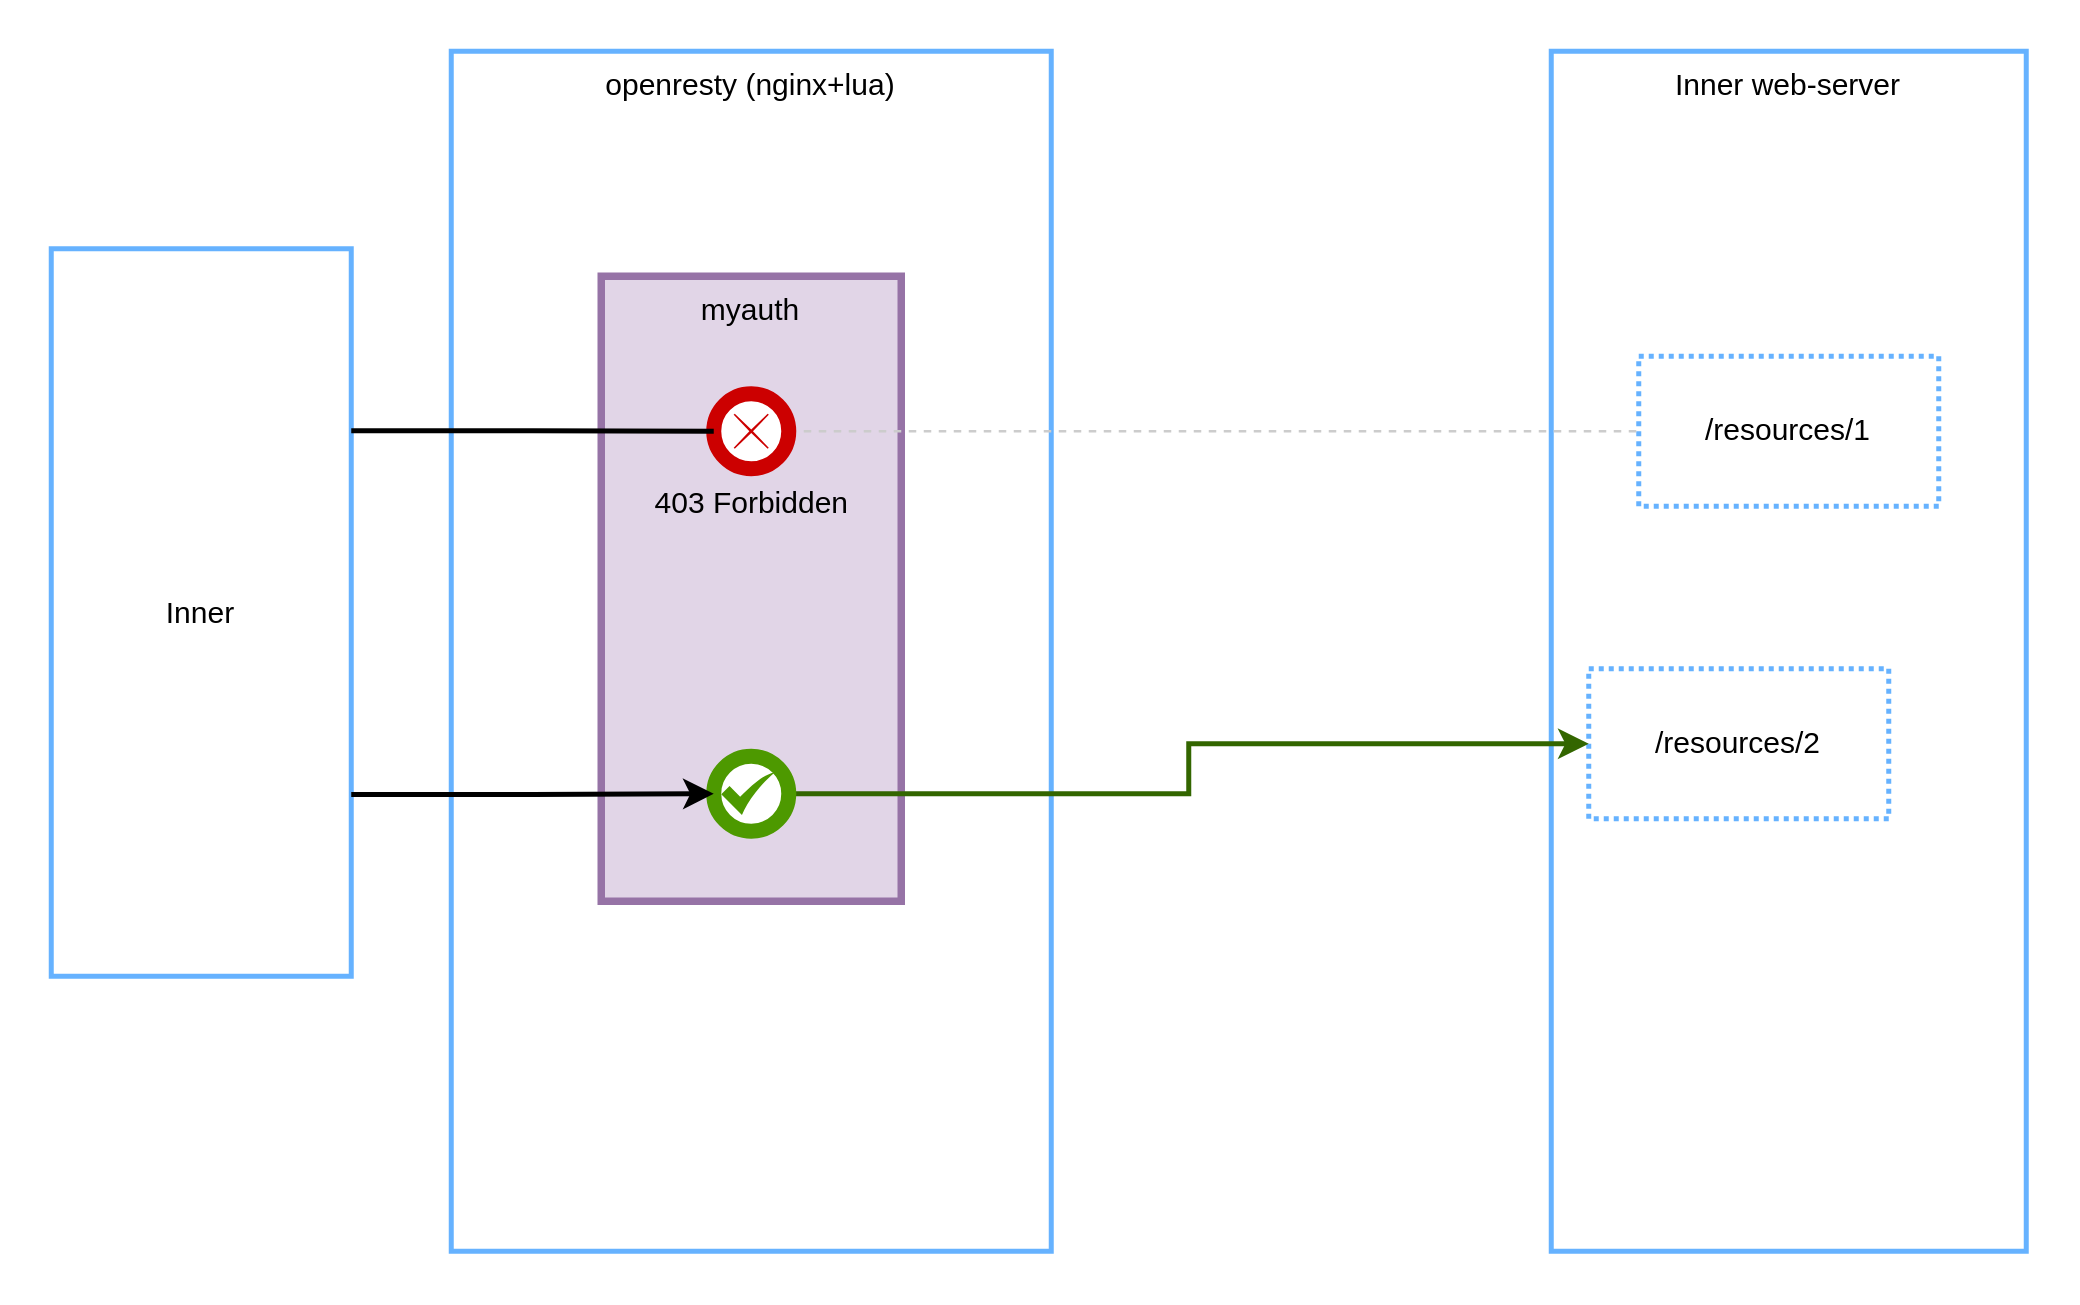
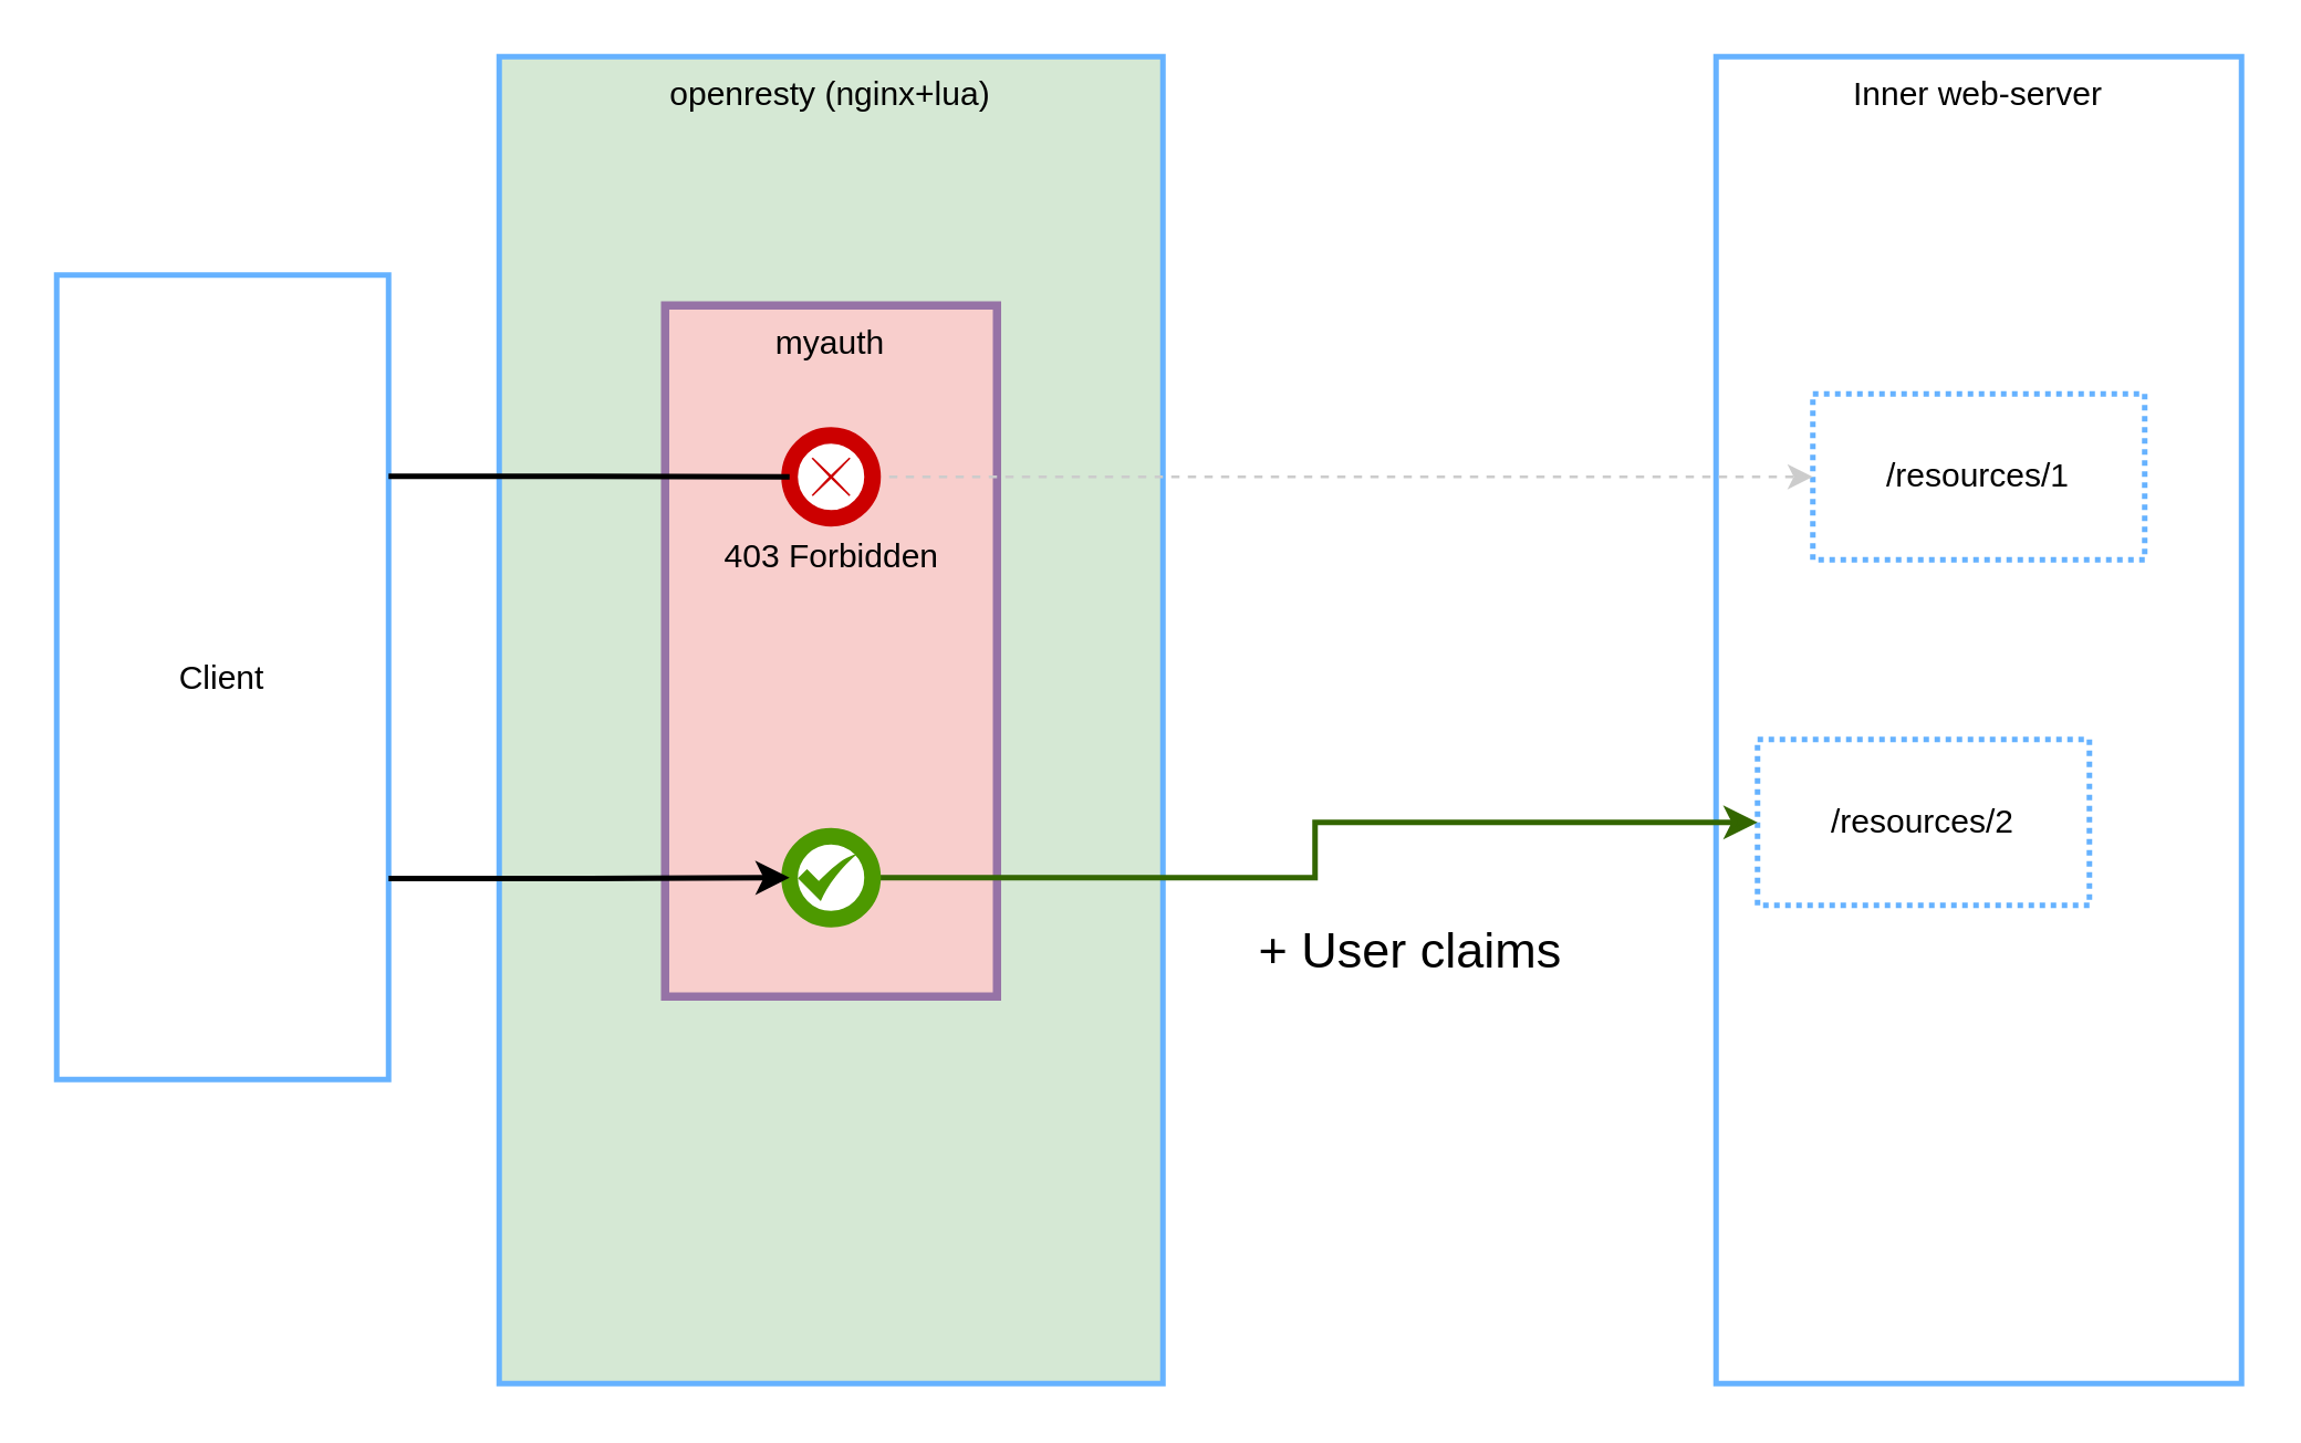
  <mxCell id="0" />
  <mxCell id="1" parent="0" />
- <mxCell id="2" value="openresty (nginx+lua)" style="rounded=0;whiteSpace=wrap;html=1;strokeColor=#66B2FF;strokeWidth=2;align=center;verticalAlign=top;" parent="1" vertex="1"><mxGeometry x="180" y="20" width="240" height="480" as="geometry" /></mxCell>
- <mxCell id="3" value="Inner" style="rounded=0;whiteSpace=wrap;html=1;strokeColor=#66B2FF;strokeWidth=2;fontFamily=Helvetica;fontSize=12;align=center;" parent="1" vertex="1"><mxGeometry x="20" y="99" width="120" height="291" as="geometry" /></mxCell>
+ <mxCell id="2" value="openresty (nginx+lua)" style="rounded=0;whiteSpace=wrap;html=1;strokeColor=#66B2FF;strokeWidth=2;align=center;verticalAlign=top;fillColor=#d5e8d4;" parent="1" vertex="1"><mxGeometry x="180" y="20" width="240" height="480" as="geometry" /></mxCell>
+ <mxCell id="3" value="Client" style="rounded=0;whiteSpace=wrap;html=1;strokeColor=#66B2FF;strokeWidth=2;fontFamily=Helvetica;fontSize=12;align=center;" parent="1" vertex="1"><mxGeometry x="20" y="99" width="120" height="291" as="geometry" /></mxCell>
  <mxCell id="4" value="Inner web-server" style="rounded=0;whiteSpace=wrap;html=1;strokeColor=#66B2FF;strokeWidth=2;fontFamily=Helvetica;fontSize=12;align=center;verticalAlign=top;" parent="1" vertex="1"><mxGeometry x="620" y="20" width="190" height="480" as="geometry" /></mxCell>
  <mxCell id="5" value="/resources/1" style="rounded=0;whiteSpace=wrap;html=1;strokeColor=#66B2FF;strokeWidth=2;fontFamily=Helvetica;fontSize=12;align=center;dashed=1;dashPattern=1 1;" parent="1" vertex="1"><mxGeometry x="655" y="142" width="120" height="60" as="geometry" /></mxCell>
  <mxCell id="6" value="/resources/2" style="rounded=0;whiteSpace=wrap;html=1;strokeColor=#66B2FF;strokeWidth=2;fontFamily=Helvetica;fontSize=12;align=center;dashed=1;dashPattern=1 1;" parent="1" vertex="1"><mxGeometry x="635" y="267" width="120" height="60" as="geometry" /></mxCell>
- <mxCell id="7" value="myauth" style="rounded=0;whiteSpace=wrap;html=1;strokeColor=#9673a6;strokeWidth=3;fontFamily=Helvetica;fontSize=12;align=center;verticalAlign=top;fillColor=#e1d5e7;" parent="1" vertex="1"><mxGeometry x="240" y="110" width="120" height="250" as="geometry" /></mxCell>
- <mxCell id="8" style="edgeStyle=orthogonalEdgeStyle;rounded=0;orthogonalLoop=1;jettySize=auto;html=1;exitX=1;exitY=0.5;exitDx=0;exitDy=0;entryX=0;entryY=0.5;entryDx=0;entryDy=0;fontFamily=Helvetica;fontSize=12;fontColor=#000000;dashed=1;strokeColor=#CCCCCC;endArrow=none;" parent="1" source="9" target="5" edge="1"><mxGeometry relative="1" as="geometry" /></mxCell>
+ <mxCell id="7" value="myauth" style="rounded=0;whiteSpace=wrap;html=1;strokeColor=#9673a6;strokeWidth=3;fontFamily=Helvetica;fontSize=12;align=center;verticalAlign=top;fillColor=#f8cecc;" parent="1" vertex="1"><mxGeometry x="240" y="110" width="120" height="250" as="geometry" /></mxCell>
+ <mxCell id="8" style="edgeStyle=orthogonalEdgeStyle;rounded=0;orthogonalLoop=1;jettySize=auto;html=1;exitX=1;exitY=0.5;exitDx=0;exitDy=0;entryX=0;entryY=0.5;entryDx=0;entryDy=0;fontFamily=Helvetica;fontSize=12;fontColor=#000000;dashed=1;strokeColor=#CCCCCC;" parent="1" source="9" target="5" edge="1"><mxGeometry relative="1" as="geometry" /></mxCell>
  <mxCell id="9" value="403 Forbidden" style="shape=mxgraph.bpmn.shape;html=1;verticalLabelPosition=bottom;labelBackgroundColor=none;verticalAlign=top;align=center;perimeter=ellipsePerimeter;outlineConnect=0;outline=end;symbol=cancel;strokeColor=#CC0000;strokeWidth=2;fontFamily=Helvetica;fontSize=12;fontColor=#000000;" parent="1" vertex="1"><mxGeometry x="285" y="157" width="30" height="30" as="geometry" /></mxCell>
  <mxCell id="10" style="edgeStyle=orthogonalEdgeStyle;rounded=0;orthogonalLoop=1;jettySize=auto;html=1;exitX=1;exitY=0.25;exitDx=0;exitDy=0;entryX=0;entryY=0.5;entryDx=0;entryDy=0;fontFamily=Helvetica;fontSize=12;fontColor=#000000;strokeWidth=2;endArrow=none;" parent="1" source="3" target="9" edge="1"><mxGeometry relative="1" as="geometry" /></mxCell>
  <mxCell id="11" style="edgeStyle=orthogonalEdgeStyle;rounded=0;orthogonalLoop=1;jettySize=auto;html=1;exitX=1;exitY=0.5;exitDx=0;exitDy=0;entryX=0;entryY=0.5;entryDx=0;entryDy=0;fontFamily=Helvetica;fontSize=12;fontColor=#000000;strokeWidth=2;strokeColor=#336600;" parent="1" source="12" target="6" edge="1"><mxGeometry relative="1" as="geometry" /></mxCell>
  <mxCell id="12" value="" style="ellipse;whiteSpace=wrap;html=1;aspect=fixed;strokeColor=#4D9900;strokeWidth=6;fontFamily=Helvetica;fontSize=12;fontColor=#000000;align=center;" parent="1" vertex="1"><mxGeometry x="285" y="302" width="30" height="30" as="geometry" /></mxCell>
  <mxCell id="13" style="edgeStyle=orthogonalEdgeStyle;rounded=0;orthogonalLoop=1;jettySize=auto;html=1;exitX=1;exitY=0.75;exitDx=0;exitDy=0;entryX=0;entryY=0.5;entryDx=0;entryDy=0;fontFamily=Helvetica;fontSize=12;fontColor=#000000;strokeWidth=2;" parent="1" source="3" target="12" edge="1"><mxGeometry relative="1" as="geometry"><mxPoint x="120" y="317.5" as="sourcePoint" /><mxPoint x="675" y="317" as="targetPoint" /></mxGeometry></mxCell>
  <mxCell id="14" value="" style="html=1;aspect=fixed;strokeColor=none;shadow=0;align=center;verticalAlign=top;fillColor=#4D9900;shape=mxgraph.gcp2.check;fontFamily=Helvetica;fontSize=12;fontColor=#000000;" parent="1" vertex="1"><mxGeometry x="288" y="308.5" width="21.25" height="17" as="geometry" /></mxCell>
+ <mxCell id="15" value="&lt;h1 style=&quot;font-size: 18px&quot;&gt;&lt;span style=&quot;font-weight: normal ; font-size: 18px&quot;&gt;+ User claims&lt;br&gt;&lt;/span&gt;&lt;/h1&gt;" style="text;html=1;strokeColor=none;fillColor=none;spacing=5;spacingTop=-20;whiteSpace=wrap;overflow=hidden;rounded=0;fontSize=18;fontStyle=0" parent="1" vertex="1"><mxGeometry x="450" y="332" width="150" height="28" as="geometry" /></mxCell>
